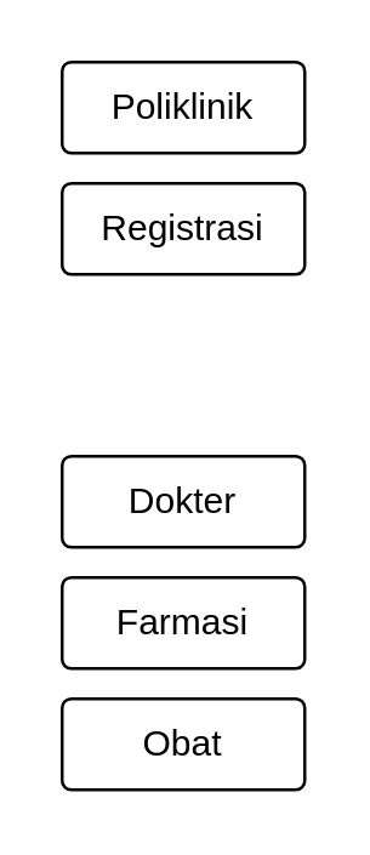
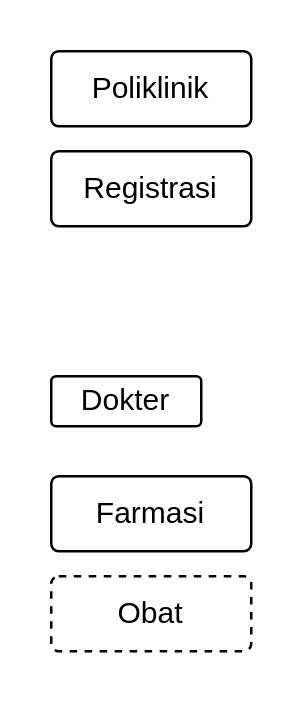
  <mxCell id="0" />
  <mxCell id="1" parent="0" />
  <mxCell id="2" value="Registrasi" style="rounded=1;arcSize=10;whiteSpace=wrap;html=1;align=center;" vertex="1" parent="1"><mxGeometry x="20" y="60" width="80" height="30" as="geometry" /></mxCell>
  <mxCell id="3" value="Poliklinik" style="rounded=1;arcSize=10;whiteSpace=wrap;html=1;align=center;" vertex="1" parent="1"><mxGeometry x="20" y="20" width="80" height="30" as="geometry" /></mxCell>
- <mxCell id="4" value="Dokter" style="rounded=1;arcSize=10;whiteSpace=wrap;html=1;align=center;" vertex="1" parent="1"><mxGeometry x="20" y="150" width="80" height="30" as="geometry" /></mxCell>
+ <mxCell id="4" value="Dokter" style="rounded=1;arcSize=10;whiteSpace=wrap;html=1;align=center;" vertex="1" parent="1"><mxGeometry x="20" y="150" width="60" height="20" as="geometry" /></mxCell>
  <mxCell id="5" value="Farmasi" style="rounded=1;arcSize=10;whiteSpace=wrap;html=1;align=center;" vertex="1" parent="1"><mxGeometry x="20" y="190" width="80" height="30" as="geometry" /></mxCell>
- <mxCell id="6" value="Obat" style="rounded=1;arcSize=10;whiteSpace=wrap;html=1;align=center;" vertex="1" parent="1"><mxGeometry x="20" y="230" width="80" height="30" as="geometry" /></mxCell>
+ <mxCell id="6" value="Obat" style="rounded=1;arcSize=10;whiteSpace=wrap;html=1;align=center;dashed=1;" vertex="1" parent="1"><mxGeometry x="20" y="230" width="80" height="30" as="geometry" /></mxCell>
